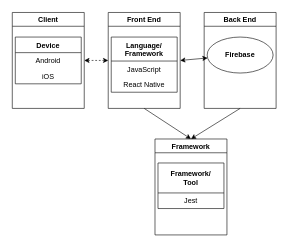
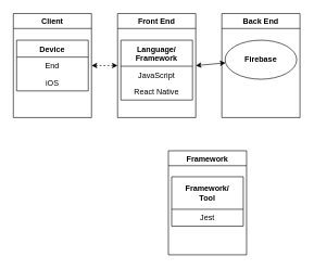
  <mxCell id="0" />
  <mxCell id="1" parent="0" />
  <mxCell id="2" value="Client" style="swimlane;startSize=23;" vertex="1" parent="1"><mxGeometry x="20" y="20" width="120" height="160" as="geometry" /></mxCell>
  <mxCell id="3" value="Device" style="swimlane;fontStyle=1;childLayout=stackLayout;horizontal=1;startSize=26;fillColor=none;horizontalStack=0;resizeParent=1;resizeParentMax=0;resizeLast=0;collapsible=1;marginBottom=0;" vertex="1" parent="2"><mxGeometry x="5" y="41" width="110" height="78" as="geometry" /></mxCell>
- <mxCell id="4" value="Android" style="text;strokeColor=none;fillColor=none;align=center;verticalAlign=top;spacingLeft=4;spacingRight=4;overflow=hidden;rotatable=0;points=[[0,0.5],[1,0.5]];portConstraint=eastwest;" vertex="1" parent="3"><mxGeometry y="26" width="110" height="26" as="geometry" /></mxCell>
+ <mxCell id="4" value="End" style="text;strokeColor=none;fillColor=none;align=center;verticalAlign=top;spacingLeft=4;spacingRight=4;overflow=hidden;rotatable=0;points=[[0,0.5],[1,0.5]];portConstraint=eastwest;" vertex="1" parent="3"><mxGeometry y="26" width="110" height="26" as="geometry" /></mxCell>
  <mxCell id="5" value="iOS" style="text;strokeColor=none;fillColor=none;align=center;verticalAlign=top;spacingLeft=4;spacingRight=4;overflow=hidden;rotatable=0;points=[[0,0.5],[1,0.5]];portConstraint=eastwest;" vertex="1" parent="3"><mxGeometry y="52" width="110" height="26" as="geometry" /></mxCell>
  <mxCell id="6" value="Front End" style="swimlane;startSize=23;" vertex="1" parent="1"><mxGeometry x="180" y="20" width="120" height="160" as="geometry" /></mxCell>
  <mxCell id="7" value="Language/&#10;Framework" style="swimlane;fontStyle=1;childLayout=stackLayout;horizontal=1;startSize=40;fillColor=none;horizontalStack=0;resizeParent=1;resizeParentMax=0;resizeLast=0;collapsible=1;marginBottom=0;" vertex="1" parent="6"><mxGeometry x="5" y="41" width="110" height="92" as="geometry" /></mxCell>
  <mxCell id="8" value="JavaScript" style="text;strokeColor=none;fillColor=none;align=center;verticalAlign=top;spacingLeft=4;spacingRight=4;overflow=hidden;rotatable=0;points=[[0,0.5],[1,0.5]];portConstraint=eastwest;" vertex="1" parent="7"><mxGeometry y="40" width="110" height="26" as="geometry" /></mxCell>
  <mxCell id="9" value="React Native" style="text;strokeColor=none;fillColor=none;align=center;verticalAlign=top;spacingLeft=4;spacingRight=4;overflow=hidden;rotatable=0;points=[[0,0.5],[1,0.5]];portConstraint=eastwest;" vertex="1" parent="7"><mxGeometry y="66" width="110" height="26" as="geometry" /></mxCell>
  <mxCell id="10" value="Back End" style="swimlane;startSize=23;" vertex="1" parent="1"><mxGeometry x="340" y="20" width="120" height="160" as="geometry" /></mxCell>
  <mxCell id="11" value="&lt;b&gt;Firebase&lt;/b&gt;" style="ellipse;whiteSpace=wrap;html=1;" vertex="1" parent="10"><mxGeometry x="5" y="41" width="110" height="60" as="geometry" /></mxCell>
  <mxCell id="12" value="Framework" style="swimlane;startSize=23;" vertex="1" parent="1"><mxGeometry x="258" y="231" width="120" height="160" as="geometry" /></mxCell>
  <mxCell id="13" value="Framework/&#10;Tool" style="swimlane;fontStyle=1;childLayout=stackLayout;horizontal=1;startSize=50;fillColor=none;horizontalStack=0;resizeParent=1;resizeParentMax=0;resizeLast=0;collapsible=1;marginBottom=0;" vertex="1" parent="12"><mxGeometry x="5" y="40" width="110" height="76" as="geometry" /></mxCell>
  <mxCell id="14" value="Jest" style="text;strokeColor=none;fillColor=none;align=center;verticalAlign=top;spacingLeft=4;spacingRight=4;overflow=hidden;rotatable=0;points=[[0,0.5],[1,0.5]];portConstraint=eastwest;" vertex="1" parent="13"><mxGeometry y="50" width="110" height="26" as="geometry" /></mxCell>
  <mxCell id="15" value="" style="endArrow=classic;startArrow=classic;html=1;rounded=0;exitX=1;exitY=0.5;exitDx=0;exitDy=0;entryX=0;entryY=0.5;entryDx=0;entryDy=0;dashed=1;" edge="1" parent="1" source="2" target="6"><mxGeometry width="50" height="50" relative="1" as="geometry"><mxPoint x="70" y="330" as="sourcePoint" /><mxPoint x="120" y="280" as="targetPoint" /></mxGeometry></mxCell>
  <mxCell id="16" value="" style="endArrow=classic;startArrow=classic;html=1;rounded=0;exitX=1;exitY=0.5;exitDx=0;exitDy=0;" edge="1" parent="1" source="6" target="11"><mxGeometry width="50" height="50" relative="1" as="geometry"><mxPoint x="30" y="300" as="sourcePoint" /><mxPoint x="80" y="250" as="targetPoint" /></mxGeometry></mxCell>
- <mxCell id="17" value="" style="endArrow=classic;html=1;rounded=0;exitX=0.5;exitY=1;exitDx=0;exitDy=0;entryX=0.5;entryY=0;entryDx=0;entryDy=0;" edge="1" parent="1" source="6" target="12"><mxGeometry width="50" height="50" relative="1" as="geometry"><mxPoint x="530" y="240" as="sourcePoint" /><mxPoint x="320" y="240" as="targetPoint" /></mxGeometry></mxCell>
- <mxCell id="18" value="" style="endArrow=classic;html=1;rounded=0;exitX=0.5;exitY=1;exitDx=0;exitDy=0;entryX=0.5;entryY=0;entryDx=0;entryDy=0;" edge="1" parent="1" source="10" target="12"><mxGeometry width="50" height="50" relative="1" as="geometry"><mxPoint x="480" y="270" as="sourcePoint" /><mxPoint x="320" y="240" as="targetPoint" /></mxGeometry></mxCell>
